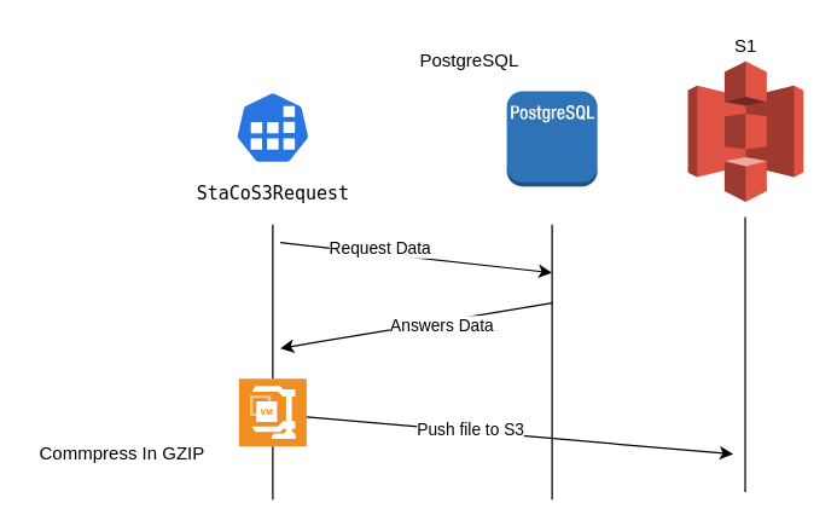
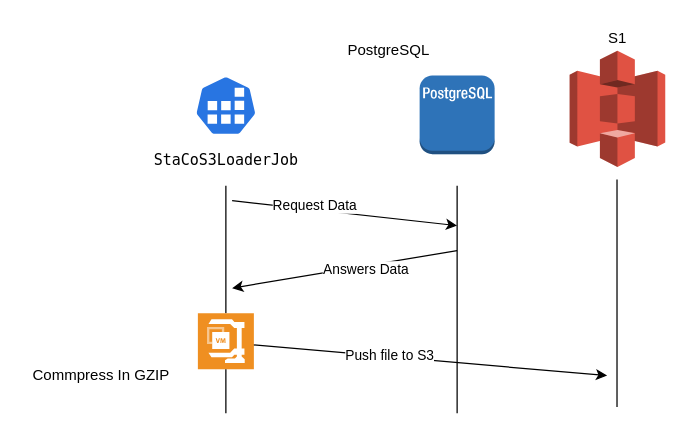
  <mxCell id="0" />
  <mxCell id="1" parent="0" />
  <mxCell id="2" value="" style="sketch=0;html=1;dashed=0;whitespace=wrap;fillColor=#2875E2;strokeColor=#ffffff;points=[[0.005,0.63,0],[0.1,0.2,0],[0.9,0.2,0],[0.5,0,0],[0.995,0.63,0],[0.72,0.99,0],[0.5,1,0],[0.28,0.99,0]];shape=mxgraph.kubernetes.icon;prIcon=job;verticalAlign=bottom;" parent="1" vertex="1"><mxGeometry x="155" y="60" width="50" height="48" as="geometry" /></mxCell>
- <mxCell id="3" value="&lt;pre style=&quot;font-family: &amp;quot;jetbrains mono&amp;quot;, monospace;&quot;&gt;StaCoS3Request&lt;/pre&gt;" style="text;html=1;align=center;verticalAlign=middle;resizable=0;points=[];autosize=1;strokeColor=none;fillColor=none;labelBackgroundColor=none;fontColor=default;" parent="1" vertex="1"><mxGeometry x="115" y="108" width="130" height="40" as="geometry" /></mxCell>
+ <mxCell id="3" value="&lt;pre style=&quot;font-family: &amp;quot;jetbrains mono&amp;quot;, monospace;&quot;&gt;StaCoS3LoaderJob&lt;/pre&gt;" style="text;html=1;align=center;verticalAlign=middle;resizable=0;points=[];autosize=1;strokeColor=none;fillColor=none;labelBackgroundColor=none;fontColor=default;" parent="1" vertex="1"><mxGeometry x="115" y="108" width="130" height="40" as="geometry" /></mxCell>
  <mxCell id="4" value="" style="outlineConnect=0;dashed=0;verticalLabelPosition=bottom;verticalAlign=top;align=center;html=1;shape=mxgraph.aws3.postgre_sql_instance;fillColor=#2E73B8;gradientColor=none;rounded=0;labelBackgroundColor=none;labelBorderColor=none;fontColor=default;strokeColor=default;" parent="1" vertex="1"><mxGeometry x="335" y="59.9" width="60" height="63" as="geometry" /></mxCell>
  <mxCell id="5" value="" style="outlineConnect=0;dashed=0;verticalLabelPosition=bottom;verticalAlign=top;align=center;html=1;shape=mxgraph.aws3.s3;fillColor=#E05243;gradientColor=none;rounded=0;labelBackgroundColor=none;labelBorderColor=none;fontColor=default;strokeColor=default;" parent="1" vertex="1"><mxGeometry x="455" y="40" width="76.5" height="93" as="geometry" /></mxCell>
  <mxCell id="6" value="" style="endArrow=none;html=1;rounded=0;fontColor=default;startArrow=none;" parent="1" source="15" target="3" edge="1"><mxGeometry width="50" height="50" relative="1" as="geometry"><mxPoint x="180" y="330" as="sourcePoint" /><mxPoint x="195" y="190" as="targetPoint" /></mxGeometry></mxCell>
  <mxCell id="7" value="" style="endArrow=none;html=1;rounded=0;fontColor=default;" parent="1" edge="1"><mxGeometry width="50" height="50" relative="1" as="geometry"><mxPoint x="365" y="330" as="sourcePoint" /><mxPoint x="365" y="148" as="targetPoint" /></mxGeometry></mxCell>
  <mxCell id="8" value="" style="endArrow=none;html=1;rounded=0;fontColor=default;" parent="1" edge="1"><mxGeometry width="50" height="50" relative="1" as="geometry"><mxPoint x="492.91" y="325.1" as="sourcePoint" /><mxPoint x="492.91" y="143.1" as="targetPoint" /></mxGeometry></mxCell>
  <mxCell id="9" value="" style="endArrow=classic;html=1;rounded=0;fontColor=default;" parent="1" edge="1"><mxGeometry width="50" height="50" relative="1" as="geometry"><mxPoint x="185" y="160" as="sourcePoint" /><mxPoint x="365" y="180" as="targetPoint" /></mxGeometry></mxCell>
  <mxCell id="10" value="Request Data" style="edgeLabel;html=1;align=center;verticalAlign=middle;resizable=0;points=[];fontColor=default;" parent="9" vertex="1" connectable="0"><mxGeometry x="-0.278" y="4" relative="1" as="geometry"><mxPoint as="offset" /></mxGeometry></mxCell>
  <mxCell id="11" value="" style="endArrow=classic;html=1;rounded=0;fontColor=default;" parent="1" edge="1"><mxGeometry width="50" height="50" relative="1" as="geometry"><mxPoint x="365" y="200" as="sourcePoint" /><mxPoint x="185" y="230" as="targetPoint" /></mxGeometry></mxCell>
  <mxCell id="12" value="Answers Data" style="edgeLabel;html=1;align=center;verticalAlign=middle;resizable=0;points=[];fontColor=default;" parent="11" vertex="1" connectable="0"><mxGeometry x="-0.168" y="2" relative="1" as="geometry"><mxPoint x="1" as="offset" /></mxGeometry></mxCell>
  <mxCell id="13" value="" style="endArrow=classic;html=1;rounded=0;fontColor=default;" parent="1" edge="1"><mxGeometry width="50" height="50" relative="1" as="geometry"><mxPoint x="195" y="274.8" as="sourcePoint" /><mxPoint x="485" y="300" as="targetPoint" /></mxGeometry></mxCell>
  <mxCell id="14" value="Push file to S3" style="edgeLabel;html=1;align=center;verticalAlign=middle;resizable=0;points=[];fontColor=default;" parent="13" vertex="1" connectable="0"><mxGeometry x="-0.212" y="1" relative="1" as="geometry"><mxPoint x="1" as="offset" /></mxGeometry></mxCell>
  <mxCell id="15" value="" style="shadow=0;dashed=0;html=1;strokeColor=none;fillColor=#EF8F21;labelPosition=center;verticalLabelPosition=bottom;verticalAlign=top;align=center;outlineConnect=0;shape=mxgraph.veeam.2d.veeamzip;rounded=0;labelBackgroundColor=none;labelBorderColor=none;fontColor=default;" parent="1" vertex="1"><mxGeometry x="157.6" y="250" width="44.8" height="44.8" as="geometry" /></mxCell>
  <mxCell id="16" value="" style="endArrow=none;html=1;rounded=0;fontColor=default;" parent="1" target="15" edge="1"><mxGeometry width="50" height="50" relative="1" as="geometry"><mxPoint x="180" y="330" as="sourcePoint" /><mxPoint x="180" y="148" as="targetPoint" /></mxGeometry></mxCell>
  <mxCell id="17" value="Commpress In GZIP" style="text;html=1;align=center;verticalAlign=middle;resizable=0;points=[];autosize=1;strokeColor=none;fillColor=none;fontColor=default;" parent="1" vertex="1"><mxGeometry x="20" y="290" width="120" height="20" as="geometry" /></mxCell>
  <mxCell id="18" value="S1" style="text;html=1;align=center;verticalAlign=middle;resizable=0;points=[];autosize=1;strokeColor=none;fillColor=none;fontColor=default;" parent="1" vertex="1"><mxGeometry x="478.25" y="20" width="30" height="20" as="geometry" /></mxCell>
  <mxCell id="19" value="PostgreSQL" style="text;html=1;align=center;verticalAlign=middle;resizable=0;points=[];autosize=1;strokeColor=none;fillColor=none;fontColor=default;" parent="1" vertex="1"><mxGeometry x="270" y="30" width="80" height="20" as="geometry" /></mxCell>
